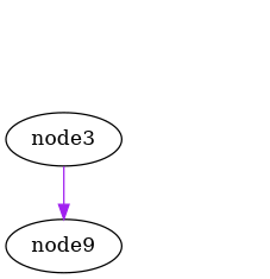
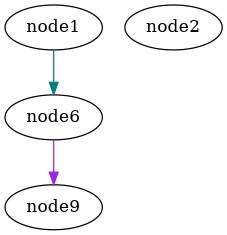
  digraph {
-   node3
+   node1
+   node3 [label=node6]
    n3 [label=node9]
+   node2
+   node1 -> node3 [color=teal]
    node3 -> n3 [color=purple]
  }
